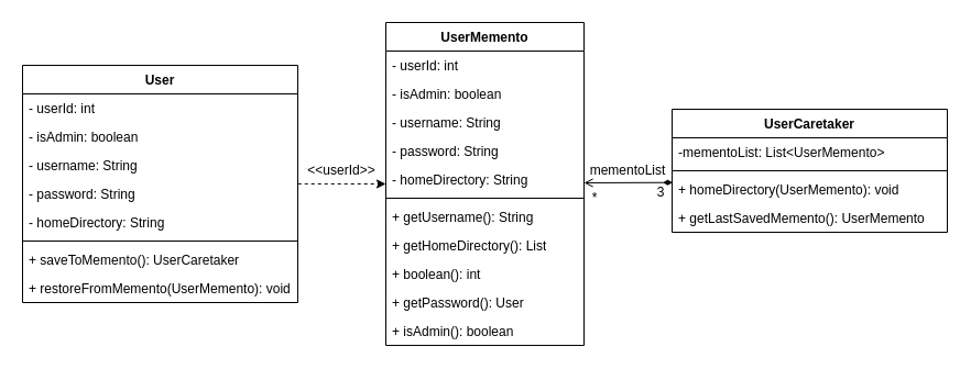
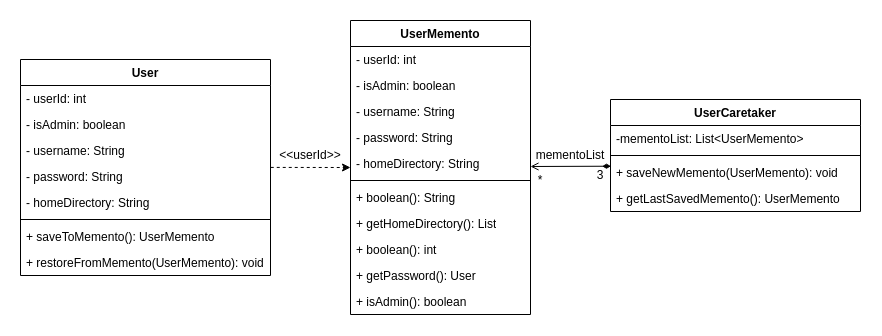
  <mxCell id="0" />
  <mxCell id="1" parent="0" />
  <mxCell id="2" value="User" style="swimlane;fontStyle=1;align=center;verticalAlign=top;childLayout=stackLayout;horizontal=1;startSize=26;horizontalStack=0;resizeParent=1;resizeParentMax=0;resizeLast=0;collapsible=1;marginBottom=0;whiteSpace=wrap;html=1;" vertex="1" parent="1"><mxGeometry x="20" y="59" width="250" height="216" as="geometry" /></mxCell>
  <mxCell id="3" value="- userId: int" style="text;strokeColor=none;fillColor=none;align=left;verticalAlign=top;spacingLeft=4;spacingRight=4;overflow=hidden;rotatable=0;points=[[0,0.5],[1,0.5]];portConstraint=eastwest;whiteSpace=wrap;html=1;" vertex="1" parent="2"><mxGeometry y="26" width="250" height="26" as="geometry" /></mxCell>
  <mxCell id="4" value="- isAdmin: boolean" style="text;strokeColor=none;fillColor=none;align=left;verticalAlign=top;spacingLeft=4;spacingRight=4;overflow=hidden;rotatable=0;points=[[0,0.5],[1,0.5]];portConstraint=eastwest;whiteSpace=wrap;html=1;" vertex="1" parent="2"><mxGeometry y="52" width="250" height="26" as="geometry" /></mxCell>
  <mxCell id="5" value="- username: String" style="text;strokeColor=none;fillColor=none;align=left;verticalAlign=top;spacingLeft=4;spacingRight=4;overflow=hidden;rotatable=0;points=[[0,0.5],[1,0.5]];portConstraint=eastwest;whiteSpace=wrap;html=1;" vertex="1" parent="2"><mxGeometry y="78" width="250" height="26" as="geometry" /></mxCell>
  <mxCell id="6" value="- password: String" style="text;strokeColor=none;fillColor=none;align=left;verticalAlign=top;spacingLeft=4;spacingRight=4;overflow=hidden;rotatable=0;points=[[0,0.5],[1,0.5]];portConstraint=eastwest;whiteSpace=wrap;html=1;" vertex="1" parent="2"><mxGeometry y="104" width="250" height="26" as="geometry" /></mxCell>
  <mxCell id="7" value="- homeDirectory: String" style="text;strokeColor=none;fillColor=none;align=left;verticalAlign=top;spacingLeft=4;spacingRight=4;overflow=hidden;rotatable=0;points=[[0,0.5],[1,0.5]];portConstraint=eastwest;whiteSpace=wrap;html=1;" vertex="1" parent="2"><mxGeometry y="130" width="250" height="26" as="geometry" /></mxCell>
  <mxCell id="8" value="" style="line;strokeWidth=1;fillColor=none;align=left;verticalAlign=middle;spacingTop=-1;spacingLeft=3;spacingRight=3;rotatable=0;labelPosition=right;points=[];portConstraint=eastwest;strokeColor=inherit;" vertex="1" parent="2"><mxGeometry y="156" width="250" height="8" as="geometry" /></mxCell>
- <mxCell id="9" value="+ saveToMemento(): UserCaretaker&amp;nbsp;" style="text;strokeColor=none;fillColor=none;align=left;verticalAlign=top;spacingLeft=4;spacingRight=4;overflow=hidden;rotatable=0;points=[[0,0.5],[1,0.5]];portConstraint=eastwest;whiteSpace=wrap;html=1;" vertex="1" parent="2"><mxGeometry y="164" width="250" height="26" as="geometry" /></mxCell>
+ <mxCell id="9" value="+ saveToMemento(): UserMemento&amp;nbsp;" style="text;strokeColor=none;fillColor=none;align=left;verticalAlign=top;spacingLeft=4;spacingRight=4;overflow=hidden;rotatable=0;points=[[0,0.5],[1,0.5]];portConstraint=eastwest;whiteSpace=wrap;html=1;" vertex="1" parent="2"><mxGeometry y="164" width="250" height="26" as="geometry" /></mxCell>
  <mxCell id="10" value="+ restoreFromMemento(UserMemento): void" style="text;strokeColor=none;fillColor=none;align=left;verticalAlign=top;spacingLeft=4;spacingRight=4;overflow=hidden;rotatable=0;points=[[0,0.5],[1,0.5]];portConstraint=eastwest;whiteSpace=wrap;html=1;" vertex="1" parent="2"><mxGeometry y="190" width="250" height="26" as="geometry" /></mxCell>
  <mxCell id="11" value="UserMemento" style="swimlane;fontStyle=1;align=center;verticalAlign=top;childLayout=stackLayout;horizontal=1;startSize=26;horizontalStack=0;resizeParent=1;resizeParentMax=0;resizeLast=0;collapsible=1;marginBottom=0;whiteSpace=wrap;html=1;" vertex="1" parent="1"><mxGeometry x="350" y="20" width="180" height="294" as="geometry" /></mxCell>
  <mxCell id="12" value="- userId: int" style="text;strokeColor=none;fillColor=none;align=left;verticalAlign=top;spacingLeft=4;spacingRight=4;overflow=hidden;rotatable=0;points=[[0,0.5],[1,0.5]];portConstraint=eastwest;whiteSpace=wrap;html=1;" vertex="1" parent="11"><mxGeometry y="26" width="180" height="26" as="geometry" /></mxCell>
  <mxCell id="13" value="- isAdmin: boolean" style="text;strokeColor=none;fillColor=none;align=left;verticalAlign=top;spacingLeft=4;spacingRight=4;overflow=hidden;rotatable=0;points=[[0,0.5],[1,0.5]];portConstraint=eastwest;whiteSpace=wrap;html=1;" vertex="1" parent="11"><mxGeometry y="52" width="180" height="26" as="geometry" /></mxCell>
  <mxCell id="14" value="- username: String" style="text;strokeColor=none;fillColor=none;align=left;verticalAlign=top;spacingLeft=4;spacingRight=4;overflow=hidden;rotatable=0;points=[[0,0.5],[1,0.5]];portConstraint=eastwest;whiteSpace=wrap;html=1;" vertex="1" parent="11"><mxGeometry y="78" width="180" height="26" as="geometry" /></mxCell>
  <mxCell id="15" value="- password: String" style="text;strokeColor=none;fillColor=none;align=left;verticalAlign=top;spacingLeft=4;spacingRight=4;overflow=hidden;rotatable=0;points=[[0,0.5],[1,0.5]];portConstraint=eastwest;whiteSpace=wrap;html=1;" vertex="1" parent="11"><mxGeometry y="104" width="180" height="26" as="geometry" /></mxCell>
  <mxCell id="16" value="- homeDirectory: String" style="text;strokeColor=none;fillColor=none;align=left;verticalAlign=top;spacingLeft=4;spacingRight=4;overflow=hidden;rotatable=0;points=[[0,0.5],[1,0.5]];portConstraint=eastwest;whiteSpace=wrap;html=1;" vertex="1" parent="11"><mxGeometry y="130" width="180" height="26" as="geometry" /></mxCell>
  <mxCell id="17" value="" style="line;strokeWidth=1;fillColor=none;align=left;verticalAlign=middle;spacingTop=-1;spacingLeft=3;spacingRight=3;rotatable=0;labelPosition=right;points=[];portConstraint=eastwest;strokeColor=inherit;" vertex="1" parent="11"><mxGeometry y="156" width="180" height="8" as="geometry" /></mxCell>
- <mxCell id="18" value="+ getUsername(): String" style="text;strokeColor=none;fillColor=none;align=left;verticalAlign=top;spacingLeft=4;spacingRight=4;overflow=hidden;rotatable=0;points=[[0,0.5],[1,0.5]];portConstraint=eastwest;whiteSpace=wrap;html=1;" vertex="1" parent="11"><mxGeometry y="164" width="180" height="26" as="geometry" /></mxCell>
+ <mxCell id="18" value="+ boolean(): String" style="text;strokeColor=none;fillColor=none;align=left;verticalAlign=top;spacingLeft=4;spacingRight=4;overflow=hidden;rotatable=0;points=[[0,0.5],[1,0.5]];portConstraint=eastwest;whiteSpace=wrap;html=1;" vertex="1" parent="11"><mxGeometry y="164" width="180" height="26" as="geometry" /></mxCell>
  <mxCell id="19" value="+ getHomeDirectory(): List" style="text;strokeColor=none;fillColor=none;align=left;verticalAlign=top;spacingLeft=4;spacingRight=4;overflow=hidden;rotatable=0;points=[[0,0.5],[1,0.5]];portConstraint=eastwest;whiteSpace=wrap;html=1;" vertex="1" parent="11"><mxGeometry y="190" width="180" height="26" as="geometry" /></mxCell>
  <mxCell id="20" value="+ boolean(): int&amp;nbsp;" style="text;strokeColor=none;fillColor=none;align=left;verticalAlign=top;spacingLeft=4;spacingRight=4;overflow=hidden;rotatable=0;points=[[0,0.5],[1,0.5]];portConstraint=eastwest;whiteSpace=wrap;html=1;" vertex="1" parent="11"><mxGeometry y="216" width="180" height="26" as="geometry" /></mxCell>
  <mxCell id="21" value="+ getPassword(): User" style="text;strokeColor=none;fillColor=none;align=left;verticalAlign=top;spacingLeft=4;spacingRight=4;overflow=hidden;rotatable=0;points=[[0,0.5],[1,0.5]];portConstraint=eastwest;whiteSpace=wrap;html=1;" vertex="1" parent="11"><mxGeometry y="242" width="180" height="26" as="geometry" /></mxCell>
  <mxCell id="22" value="+ isAdmin(): boolean" style="text;strokeColor=none;fillColor=none;align=left;verticalAlign=top;spacingLeft=4;spacingRight=4;overflow=hidden;rotatable=0;points=[[0,0.5],[1,0.5]];portConstraint=eastwest;whiteSpace=wrap;html=1;" vertex="1" parent="11"><mxGeometry y="268" width="180" height="26" as="geometry" /></mxCell>
  <mxCell id="23" value="UserCaretaker" style="swimlane;fontStyle=1;align=center;verticalAlign=top;childLayout=stackLayout;horizontal=1;startSize=26;horizontalStack=0;resizeParent=1;resizeParentMax=0;resizeLast=0;collapsible=1;marginBottom=0;whiteSpace=wrap;html=1;" vertex="1" parent="1"><mxGeometry x="610" y="99" width="250" height="112" as="geometry" /></mxCell>
  <mxCell id="24" value="-mementoList: List&amp;lt;UserMemento&amp;gt;" style="text;strokeColor=none;fillColor=none;align=left;verticalAlign=top;spacingLeft=4;spacingRight=4;overflow=hidden;rotatable=0;points=[[0,0.5],[1,0.5]];portConstraint=eastwest;whiteSpace=wrap;html=1;" vertex="1" parent="23"><mxGeometry y="26" width="250" height="26" as="geometry" /></mxCell>
  <mxCell id="25" value="" style="line;strokeWidth=1;fillColor=none;align=left;verticalAlign=middle;spacingTop=-1;spacingLeft=3;spacingRight=3;rotatable=0;labelPosition=right;points=[];portConstraint=eastwest;strokeColor=inherit;" vertex="1" parent="23"><mxGeometry y="52" width="250" height="8" as="geometry" /></mxCell>
- <mxCell id="26" value="+ homeDirectory(UserMemento): void" style="text;strokeColor=none;fillColor=none;align=left;verticalAlign=top;spacingLeft=4;spacingRight=4;overflow=hidden;rotatable=0;points=[[0,0.5],[1,0.5]];portConstraint=eastwest;whiteSpace=wrap;html=1;" vertex="1" parent="23"><mxGeometry y="60" width="250" height="26" as="geometry" /></mxCell>
+ <mxCell id="26" value="+ saveNewMemento(UserMemento): void" style="text;strokeColor=none;fillColor=none;align=left;verticalAlign=top;spacingLeft=4;spacingRight=4;overflow=hidden;rotatable=0;points=[[0,0.5],[1,0.5]];portConstraint=eastwest;whiteSpace=wrap;html=1;" vertex="1" parent="23"><mxGeometry y="60" width="250" height="26" as="geometry" /></mxCell>
  <mxCell id="27" value="+ getLastSavedMemento(): UserMemento" style="text;strokeColor=none;fillColor=none;align=left;verticalAlign=top;spacingLeft=4;spacingRight=4;overflow=hidden;rotatable=0;points=[[0,0.5],[1,0.5]];portConstraint=eastwest;whiteSpace=wrap;html=1;" vertex="1" parent="23"><mxGeometry y="86" width="250" height="26" as="geometry" /></mxCell>
  <mxCell id="28" value="" style="endArrow=classic;html=1;rounded=0;entryX=0;entryY=0.5;entryDx=0;entryDy=0;exitX=1.001;exitY=0.996;exitDx=0;exitDy=0;exitPerimeter=0;dashed=1;" edge="1" parent="1"><mxGeometry width="50" height="50" relative="1" as="geometry"><mxPoint x="270.25" y="166.906" as="sourcePoint" /><mxPoint x="350" y="167.01" as="targetPoint" /></mxGeometry></mxCell>
  <mxCell id="29" value="&amp;lt;&amp;lt;userId&amp;gt;&amp;gt;" style="text;html=1;align=center;verticalAlign=middle;whiteSpace=wrap;rounded=0;" vertex="1" parent="1"><mxGeometry x="280" y="140" width="60" height="30" as="geometry" /></mxCell>
  <mxCell id="30" value="" style="endArrow=open;html=1;rounded=0;entryX=1;entryY=0.5;entryDx=0;entryDy=0;endFill=0;startArrow=diamondThin;startFill=1;exitX=0.002;exitY=0.258;exitDx=0;exitDy=0;exitPerimeter=0;" edge="1" parent="1" source="26"><mxGeometry width="50" height="50" relative="1" as="geometry"><mxPoint x="590" y="166.88" as="sourcePoint" /><mxPoint x="530" y="166" as="targetPoint" /></mxGeometry></mxCell>
  <mxCell id="31" value="mementoList" style="text;html=1;align=center;verticalAlign=middle;whiteSpace=wrap;rounded=0;" vertex="1" parent="1"><mxGeometry x="540" y="140" width="60" height="30" as="geometry" /></mxCell>
  <mxCell id="32" value="3" style="text;html=1;align=center;verticalAlign=middle;whiteSpace=wrap;rounded=0;" vertex="1" parent="1"><mxGeometry x="570" y="160" width="60" height="30" as="geometry" /></mxCell>
  <mxCell id="33" value="*" style="text;html=1;align=center;verticalAlign=middle;whiteSpace=wrap;rounded=0;" vertex="1" parent="1"><mxGeometry x="510" y="165" width="60" height="30" as="geometry" /></mxCell>
